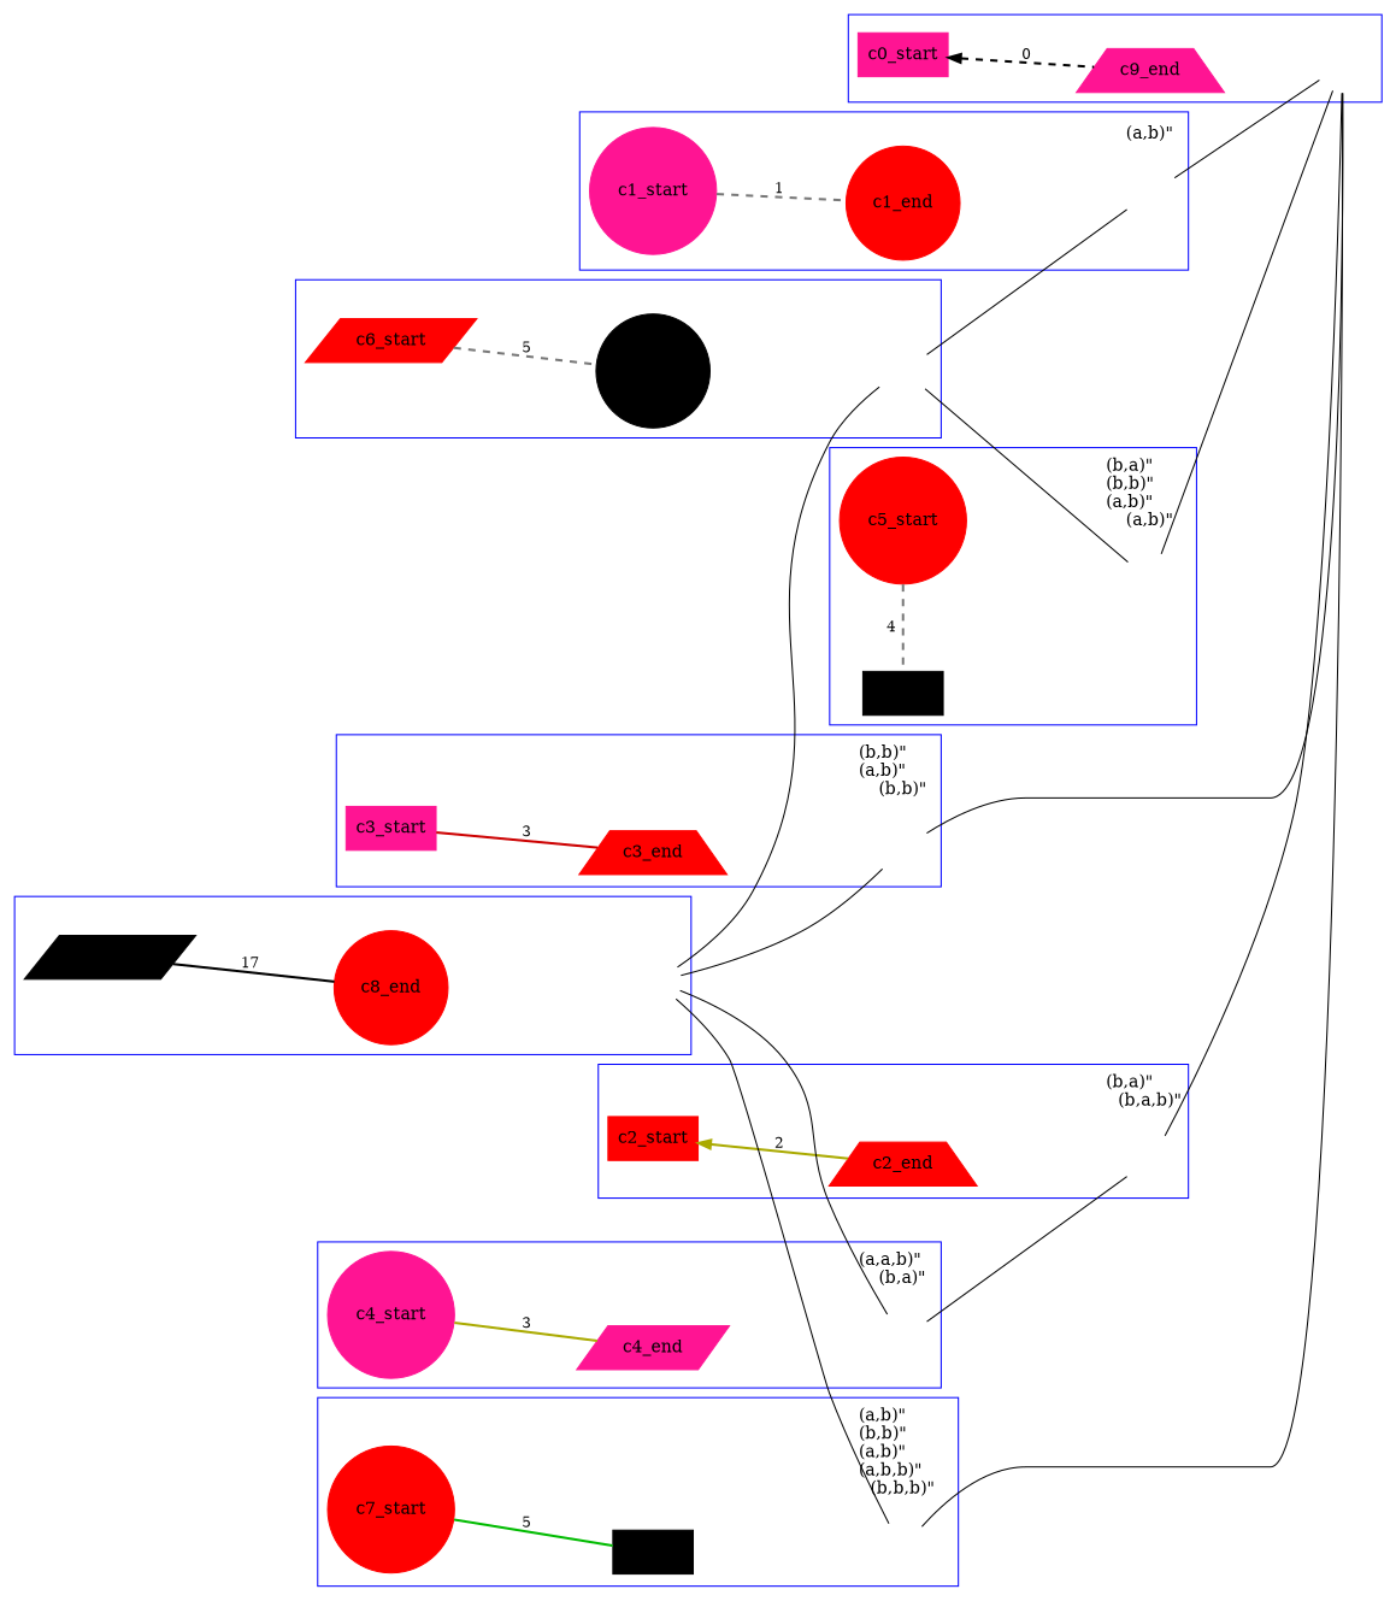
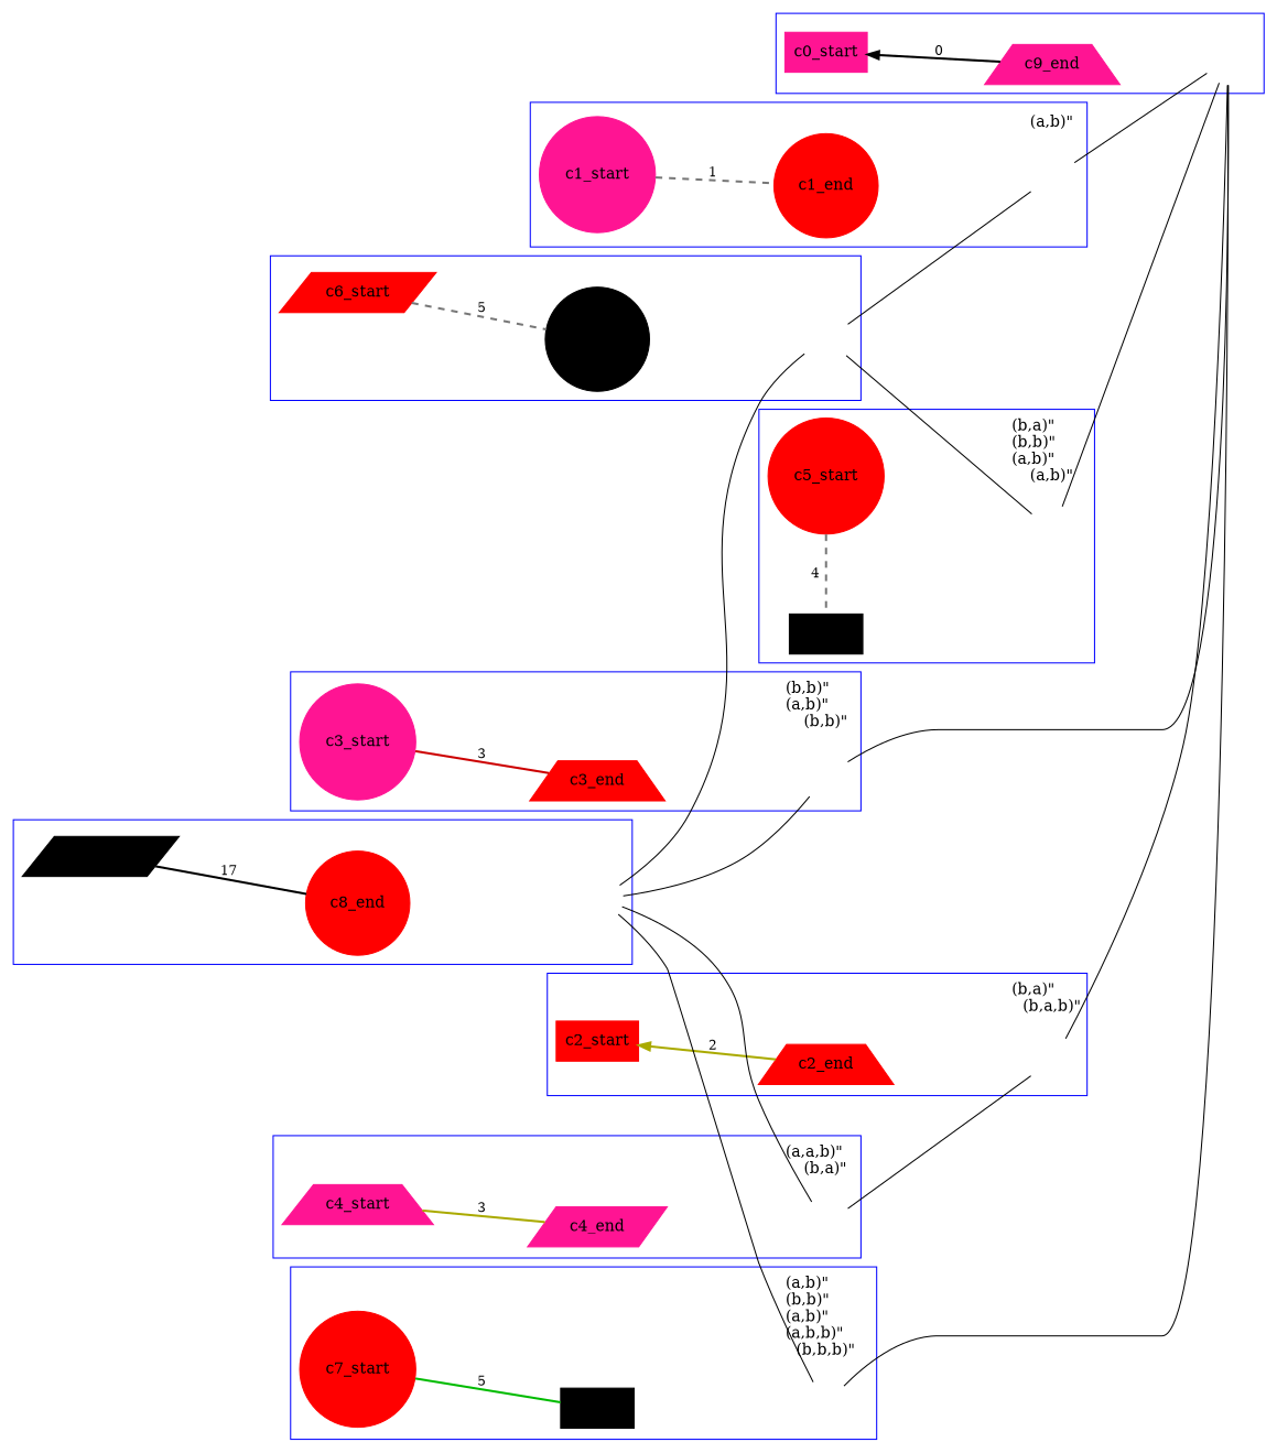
  digraph {
    fontname="DejaVu Serif"
    rankdir=LR
    node [fontname="DejaVu Serif" shape=circle style=filled]
    edge [dir=none fontname="DejaVu Serif" labeldistance=1.5 minlen=2]
    c2_start [color=red shape=box width=.25]
    c2_end [color=red shape=trapezium width=.25]
    c2 [style=invis width=.25]
    c0_start [color=deeppink shape=box width=.25]
    n5 [color=deeppink label=c9_end shape=trapezium width=.25]
    c0 [style=invis width=.25]
    c1_start [color=deeppink width=.25]
    c1_end [color=red width=.25]
    c1 [style=invis width=.25]
-   c3_start [color=deeppink shape=box width=.25]
+   c3_start [color=deeppink width=.25]
    c3_end [color=red shape=trapezium width=.25]
    c3 [style=invis width=.25]
-   c4_start [color=deeppink width=.25]
+   c4_start [color=deeppink shape=trapezium width=.25]
    c4_end [color=deeppink shape=parallelogram width=.25]
    c4 [style=invis width=.25]
    c5_start [color=red width=.25]
    c5_end [color=black shape=box width=.25]
    c5 [style=invis width=.25]
    c6_start [color=red shape=parallelogram width=.25]
    c6_end [color=black width=.25]
    c6 [style=invis width=.25]
    c7_start [color=red width=.25]
    c7_end [color=black shape=box width=.25]
    c7 [style=invis width=.25]
    c8_start [color=black shape=parallelogram width=.25]
    c8_end [color=red width=.25]
    c8 [style=invis width=.25]
    subgraph cluster_1 {
      color=blue
      c2_start
      c2_end
      c2
    }
    subgraph cluster_2 {
      color=blue
      c0_start
      n5
      c0
    }
    subgraph cluster_3 {
      color=blue
      c1_start
      c1_end
      c1
    }
    subgraph cluster_4 {
      color=blue
      c3_start
      c3_end
      c3
    }
    subgraph cluster_5 {
      color=blue
      c4_start
      c4_end
      c4
    }
    subgraph cluster_6 {
      color=blue
      c5_start
      c5_end
      c5
    }
    subgraph cluster_7 {
      color=blue
      c6_start
      c6_end
      c6
    }
    subgraph cluster_8 {
      color=blue
      c7_start
      c7_end
      c7
    }
    subgraph cluster_9 {
      color=blue
      c8_start
      c8_end
      c8
    }
    c2_start -> c2_end [color="#AAAA00" dir=back fontsize=12 label=2 pensize=5 penwidth=2]
    c2_start -> c2 [style=invis]
    c2_end -> c2 [style=invis]
    c2 -> c2 [color=transparent label="(b,a)\"	\n(b,a,b)\"" labelangle=270]
    c2 -> c0
-   c0_start -> n5 [dir=back fontsize=12 label=0 pensize=5 penwidth=2 style=dashed]
+   c0_start -> n5 [dir=back fontsize=12 label=0 pensize=5 penwidth=2 style=solid]
    c0_start -> c0 [style=invis]
    n5 -> c0 [style=invis]
    c1_start -> c1_end [color="#777777" constraint=true fontsize=12 label=1 pensize=5 penwidth=2 style=dashed]
    c1_start -> c1 [style=invis]
    c1_end -> c1 [style=invis]
    c1 -> c0
    c1 -> c1 [color=transparent label="(a,b)\"" labelangle=270]
    c3_start -> c3_end [color="#CC0000" fontsize=12 label=3 pensize=5 penwidth=2]
    c3_start -> c3 [style=invis]
    c3_end -> c3 [style=invis]
    c3 -> c0
    c3 -> c3 [color=transparent label="(b,b)\"	\n(a,b)\"	\n(b,b)\"" labelangle=270]
    c4_start -> c4_end [color="#AAAA00" fontsize=12 label=3 pensize=5 penwidth=2]
    c4_start -> c4 [style=invis]
    c4_end -> c4 [style=invis]
    c4 -> c2
    c4 -> c4 [color=transparent label="(a,a,b)\"	\n(b,a)\"" labelangle=270]
    c5_start -> c5_end [color="#777777" constraint=false fontsize=12 label=4 pensize=5 penwidth=2 style=dashed]
    c5_start -> c5 [style=invis]
    c5_end -> c5 [style=invis]
    c5 -> c0
    c5 -> c5 [color=transparent label="(b,a)\"	\n(b,b)\"	\n(a,b)\"	\n(a,b)\"" labelangle=270]
    c6_start -> c6_end [color="#777777" fontsize=12 label=5 pensize=5 penwidth=2 style=dashed]
    c6_start -> c6 [style=invis]
    c6_end -> c6 [style=invis]
    c6 -> c1
    c6 -> c5
    c7_start -> c7_end [color="#00BB00" fontsize=12 label=5 pensize=5 penwidth=2]
    c7_start -> c7 [style=invis]
    c7_end -> c7 [style=invis]
    c7 -> c0
    c7 -> c7 [color=transparent label="(a,b)\"	\n(b,b)\"	\n(a,b)\"	\n(a,b,b)\"	\n(b,b,b)\"" labelangle=270]
    c8_start -> c8_end [fontsize=12 label=17 pensize=5 penwidth=2]
    c8_start -> c8 [style=invis]
    c8_end -> c8 [style=invis]
    c8 -> c3
    c8 -> c4
    c8 -> c6
    c8 -> c7
  }
